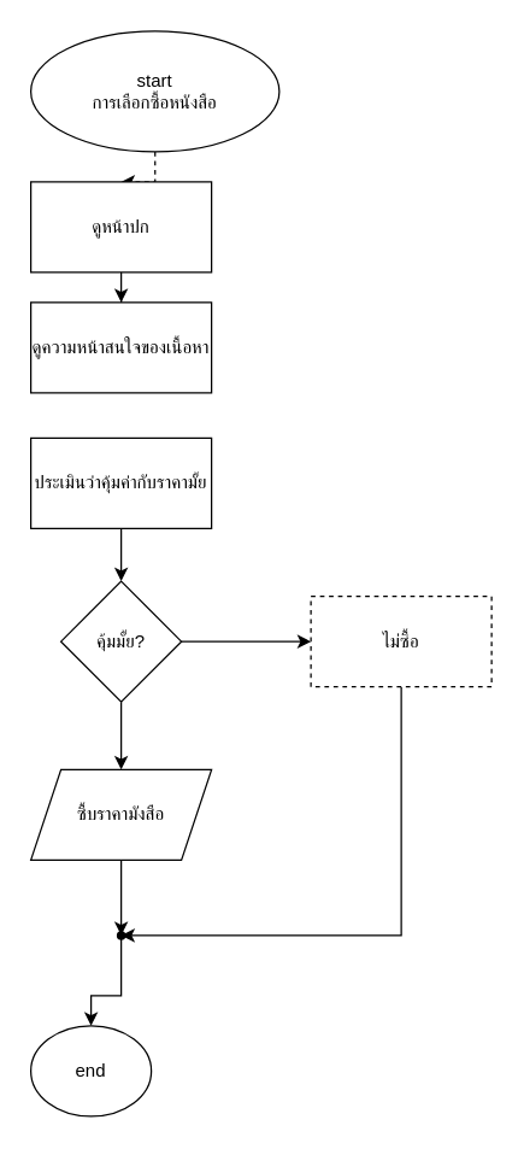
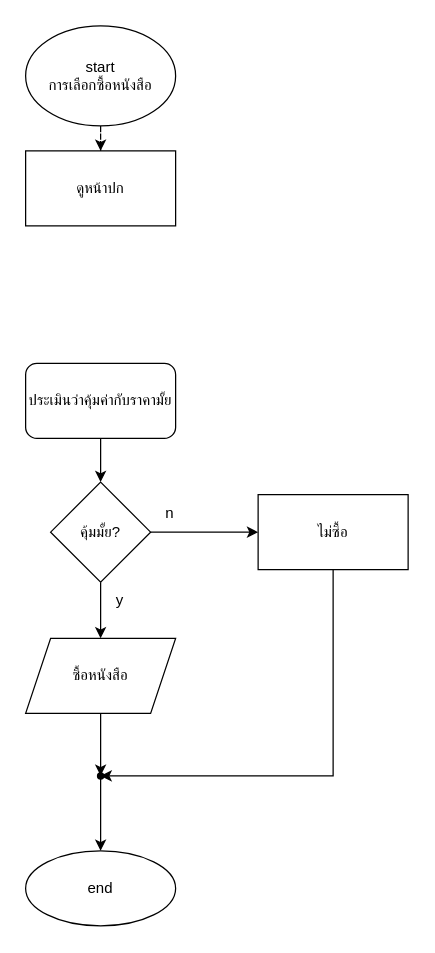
  <mxCell id="0" />
  <mxCell id="1" parent="0" />
  <mxCell id="2" value="" style="edgeStyle=orthogonalEdgeStyle;rounded=0;orthogonalLoop=1;jettySize=auto;html=1;dashed=1;" edge="1" parent="1" source="3" target="5"><mxGeometry relative="1" as="geometry" /></mxCell>
- <mxCell id="3" value="start&lt;br&gt;การเลือกซื้อหนังสือ" style="ellipse;whiteSpace=wrap;html=1;" vertex="1" parent="1"><mxGeometry x="20" y="20" width="165" height="80" as="geometry" /></mxCell>
- <mxCell id="4" value="" style="edgeStyle=orthogonalEdgeStyle;rounded=0;orthogonalLoop=1;jettySize=auto;html=1;" edge="1" parent="1" source="5" target="6"><mxGeometry relative="1" as="geometry" /></mxCell>
+ <mxCell id="3" value="start&lt;br&gt;การเลือกซื้อหนังสือ" style="ellipse;whiteSpace=wrap;html=1;" vertex="1" parent="1"><mxGeometry x="20" y="20" width="120" height="80" as="geometry" /></mxCell>
  <mxCell id="5" value="ดูหน้าปก" style="whiteSpace=wrap;html=1;" vertex="1" parent="1"><mxGeometry x="20" y="120" width="120" height="60" as="geometry" /></mxCell>
- <mxCell id="6" value="ดูความหน้าสนใจของเนื้อหา" style="whiteSpace=wrap;html=1;" vertex="1" parent="1"><mxGeometry x="20" y="200" width="120" height="60" as="geometry" /></mxCell>
  <mxCell id="7" value="" style="edgeStyle=orthogonalEdgeStyle;rounded=0;orthogonalLoop=1;jettySize=auto;html=1;" edge="1" parent="1" source="8" target="11"><mxGeometry relative="1" as="geometry" /></mxCell>
- <mxCell id="8" value="ประเมินว่าคุ้มค่ากับราคามั้ย" style="whiteSpace=wrap;html=1;" vertex="1" parent="1"><mxGeometry x="20" y="290" width="120" height="60" as="geometry" /></mxCell>
+ <mxCell id="8" value="ประเมินว่าคุ้มค่ากับราคามั้ย" style="whiteSpace=wrap;html=1;rounded=1;" vertex="1" parent="1"><mxGeometry x="20" y="290" width="120" height="60" as="geometry" /></mxCell>
  <mxCell id="9" value="" style="edgeStyle=orthogonalEdgeStyle;rounded=0;orthogonalLoop=1;jettySize=auto;html=1;" edge="1" parent="1" source="11" target="13"><mxGeometry relative="1" as="geometry" /></mxCell>
  <mxCell id="10" value="" style="edgeStyle=orthogonalEdgeStyle;rounded=0;orthogonalLoop=1;jettySize=auto;html=1;" edge="1" parent="1" source="11" target="19"><mxGeometry relative="1" as="geometry" /></mxCell>
  <mxCell id="11" value="คุ้มมั้ย?" style="rhombus;whiteSpace=wrap;html=1;" vertex="1" parent="1"><mxGeometry x="40" y="385" width="80" height="80" as="geometry" /></mxCell>
  <mxCell id="12" value="" style="edgeStyle=orthogonalEdgeStyle;rounded=0;orthogonalLoop=1;jettySize=auto;html=1;" edge="1" parent="1" source="13" target="16"><mxGeometry relative="1" as="geometry" /></mxCell>
- <mxCell id="13" value="ซื้บราคามังสือ" style="shape=parallelogram;perimeter=parallelogramPerimeter;whiteSpace=wrap;html=1;fixedSize=1;" vertex="1" parent="1"><mxGeometry x="20" y="510" width="120" height="60" as="geometry" /></mxCell>
+ <mxCell id="13" value="ซื้อหนังสือ" style="shape=parallelogram;perimeter=parallelogramPerimeter;whiteSpace=wrap;html=1;fixedSize=1;" vertex="1" parent="1"><mxGeometry x="20" y="510" width="120" height="60" as="geometry" /></mxCell>
+ <mxCell id="14" value="y" style="text;html=1;align=center;verticalAlign=middle;resizable=0;points=[];autosize=1;strokeColor=none;fillColor=none;" vertex="1" parent="1"><mxGeometry x="80" y="465" width="30" height="30" as="geometry" /></mxCell>
  <mxCell id="15" value="" style="edgeStyle=orthogonalEdgeStyle;rounded=0;orthogonalLoop=1;jettySize=auto;html=1;" edge="1" parent="1" source="16" target="20"><mxGeometry relative="1" as="geometry" /></mxCell>
  <mxCell id="16" value="" style="shape=waypoint;sketch=0;size=6;pointerEvents=1;points=[];fillColor=default;resizable=0;rotatable=0;perimeter=centerPerimeter;snapToPoint=1;" vertex="1" parent="1"><mxGeometry x="60" y="600" width="40" height="40" as="geometry" /></mxCell>
+ <mxCell id="17" value="n" style="text;html=1;align=center;verticalAlign=middle;resizable=0;points=[];autosize=1;strokeColor=none;fillColor=none;" vertex="1" parent="1"><mxGeometry x="120" y="395" width="30" height="30" as="geometry" /></mxCell>
  <mxCell id="18" style="edgeStyle=orthogonalEdgeStyle;rounded=0;orthogonalLoop=1;jettySize=auto;html=1;" edge="1" parent="1" source="19" target="16"><mxGeometry relative="1" as="geometry"><Array as="points"><mxPoint x="266" y="620" /></Array></mxGeometry></mxCell>
- <mxCell id="19" value="ไม่ซื้อ" style="rounded=0;whiteSpace=wrap;html=1;dashed=1;" vertex="1" parent="1"><mxGeometry x="206" y="395" width="120" height="60" as="geometry" /></mxCell>
- <mxCell id="20" value="end" style="ellipse;whiteSpace=wrap;html=1;sketch=0;" vertex="1" parent="1"><mxGeometry x="20" y="680" width="80" height="60" as="geometry" /></mxCell>
+ <mxCell id="19" value="ไม่ซื้อ" style="rounded=0;whiteSpace=wrap;html=1;" vertex="1" parent="1"><mxGeometry x="206" y="395" width="120" height="60" as="geometry" /></mxCell>
+ <mxCell id="20" value="end" style="ellipse;whiteSpace=wrap;html=1;sketch=0;" vertex="1" parent="1"><mxGeometry x="20" y="680" width="120" height="60" as="geometry" /></mxCell>
